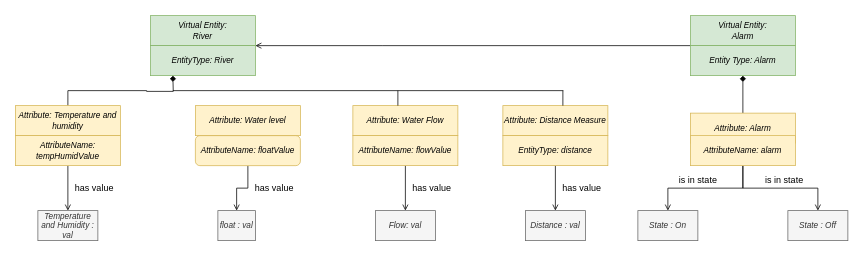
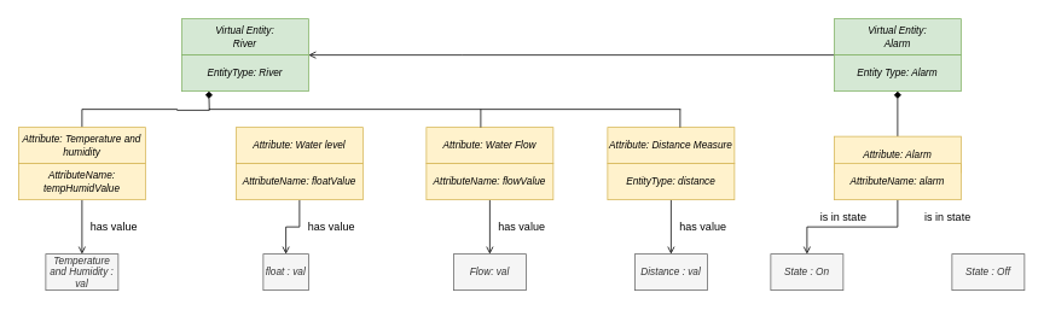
  <mxCell id="0" />
  <mxCell id="1" parent="0" />
  <mxCell id="2" value="Virtual Entity:&lt;br style=&quot;font-size: 11px&quot;&gt;River" style="rounded=0;whiteSpace=wrap;html=1;fontStyle=2;fillColor=#d5e8d4;strokeColor=#82b366;fontSize=11;" parent="1" vertex="1"><mxGeometry x="200" y="20" width="140" height="40" as="geometry" /></mxCell>
  <mxCell id="3" value="EntityType: River" style="rounded=0;whiteSpace=wrap;html=1;fontStyle=2;fillColor=#d5e8d4;strokeColor=#82b366;fontSize=11;" parent="1" vertex="1"><mxGeometry x="200" y="60" width="140" height="40" as="geometry" /></mxCell>
  <mxCell id="4" style="edgeStyle=orthogonalEdgeStyle;rounded=0;orthogonalLoop=1;jettySize=auto;html=1;exitX=0;exitY=1;exitDx=0;exitDy=0;entryX=1;entryY=1;entryDx=0;entryDy=0;endArrow=open;endFill=0;" parent="1" source="5" target="2" edge="1"><mxGeometry relative="1" as="geometry"><Array as="points"><mxPoint x="510" y="60" /><mxPoint x="510" y="60" /></Array></mxGeometry></mxCell>
  <mxCell id="5" value="Virtual Entity:&lt;br style=&quot;font-size: 11px&quot;&gt;Alarm" style="rounded=0;whiteSpace=wrap;html=1;fontStyle=2;fillColor=#d5e8d4;strokeColor=#82b366;fontSize=11;" parent="1" vertex="1"><mxGeometry x="920" y="20" width="140" height="40" as="geometry" /></mxCell>
  <mxCell id="6" value="Entity Type: Alarm" style="rounded=0;whiteSpace=wrap;html=1;fontStyle=2;fillColor=#d5e8d4;strokeColor=#82b366;fontSize=11;" parent="1" vertex="1"><mxGeometry x="920" y="60" width="140" height="40" as="geometry" /></mxCell>
  <mxCell id="7" value="Attribute: Water Flow" style="rounded=0;whiteSpace=wrap;html=1;fontStyle=2;fillColor=#fff2cc;strokeColor=#d6b656;fontSize=11;" parent="1" vertex="1"><mxGeometry x="470" y="140" width="140" height="40" as="geometry" /></mxCell>
  <mxCell id="8" style="edgeStyle=orthogonalEdgeStyle;rounded=0;orthogonalLoop=1;jettySize=auto;html=1;exitX=0.5;exitY=1;exitDx=0;exitDy=0;entryX=0.5;entryY=0;entryDx=0;entryDy=0;endArrow=open;endFill=0;" parent="1" source="9" target="24" edge="1"><mxGeometry relative="1" as="geometry" /></mxCell>
  <mxCell id="9" value="AttributeName: flowValue" style="rounded=0;whiteSpace=wrap;html=1;fontStyle=2;fillColor=#fff2cc;strokeColor=#d6b656;fontSize=11;" parent="1" vertex="1"><mxGeometry x="470" y="180" width="140" height="40" as="geometry" /></mxCell>
  <mxCell id="10" style="edgeStyle=orthogonalEdgeStyle;rounded=0;orthogonalLoop=1;jettySize=auto;html=1;exitX=0.5;exitY=0;exitDx=0;exitDy=0;entryX=0.5;entryY=1;entryDx=0;entryDy=0;endArrow=diamond;endFill=1;" parent="1" source="11" edge="1"><mxGeometry relative="1" as="geometry"><mxPoint x="230" y="100" as="targetPoint" /></mxGeometry></mxCell>
  <mxCell id="11" value="Attribute: Temperature and humidity" style="rounded=0;whiteSpace=wrap;html=1;fontStyle=2;fillColor=#fff2cc;strokeColor=#d6b656;fontSize=11;" parent="1" vertex="1"><mxGeometry x="20" y="140" width="140" height="40" as="geometry" /></mxCell>
  <mxCell id="12" style="edgeStyle=orthogonalEdgeStyle;rounded=0;orthogonalLoop=1;jettySize=auto;html=1;exitX=0.5;exitY=1;exitDx=0;exitDy=0;entryX=0.5;entryY=0;entryDx=0;entryDy=0;endArrow=open;endFill=0;" parent="1" source="13" target="22" edge="1"><mxGeometry relative="1" as="geometry" /></mxCell>
  <mxCell id="13" value="AttributeName: tempHumidValue" style="rounded=0;whiteSpace=wrap;html=1;fontStyle=2;fillColor=#fff2cc;strokeColor=#d6b656;fontSize=11;" parent="1" vertex="1"><mxGeometry x="20" y="180" width="140" height="40" as="geometry" /></mxCell>
  <mxCell id="14" value="Attribute: Water level" style="rounded=0;whiteSpace=wrap;html=1;fontStyle=2;fillColor=#fff2cc;strokeColor=#d6b656;fontSize=11;" parent="1" vertex="1"><mxGeometry x="260" y="140" width="140" height="40" as="geometry" /></mxCell>
  <mxCell id="15" style="edgeStyle=orthogonalEdgeStyle;rounded=0;orthogonalLoop=1;jettySize=auto;html=1;exitX=0.5;exitY=1;exitDx=0;exitDy=0;entryX=0.5;entryY=0;entryDx=0;entryDy=0;endArrow=open;endFill=0;" parent="1" source="16" target="23" edge="1"><mxGeometry relative="1" as="geometry" /></mxCell>
- <mxCell id="16" value="AttributeName: floatValue" style="whiteSpace=wrap;html=1;fontStyle=2;fillColor=#fff2cc;strokeColor=#d6b656;fontSize=11;rounded=1;" parent="1" vertex="1"><mxGeometry x="260" y="180" width="140" height="40" as="geometry" /></mxCell>
+ <mxCell id="16" value="AttributeName: floatValue" style="rounded=0;whiteSpace=wrap;html=1;fontStyle=2;fillColor=#fff2cc;strokeColor=#d6b656;fontSize=11;" parent="1" vertex="1"><mxGeometry x="260" y="180" width="140" height="40" as="geometry" /></mxCell>
  <mxCell id="17" style="edgeStyle=orthogonalEdgeStyle;rounded=0;orthogonalLoop=1;jettySize=auto;html=1;exitX=0.5;exitY=0;exitDx=0;exitDy=0;endArrow=diamond;endFill=1;entryX=0.5;entryY=1;entryDx=0;entryDy=0;" parent="1" source="18" edge="1" target="6"><mxGeometry relative="1" as="geometry"><mxPoint x="990" y="100" as="targetPoint" /></mxGeometry></mxCell>
  <mxCell id="18" value="Attribute: Alarm" style="rounded=0;whiteSpace=wrap;html=1;fontStyle=2;fillColor=#fff2cc;strokeColor=#d6b656;fontSize=11;" parent="1" vertex="1"><mxGeometry x="920" y="150" width="140" height="40" as="geometry" /></mxCell>
  <mxCell id="19" style="edgeStyle=orthogonalEdgeStyle;rounded=0;orthogonalLoop=1;jettySize=auto;html=1;exitX=0.5;exitY=1;exitDx=0;exitDy=0;entryX=0.5;entryY=0;entryDx=0;entryDy=0;endArrow=open;endFill=0;" parent="1" source="21" target="25" edge="1"><mxGeometry relative="1" as="geometry" /></mxCell>
- <mxCell id="20" style="edgeStyle=orthogonalEdgeStyle;rounded=0;orthogonalLoop=1;jettySize=auto;html=1;exitX=0.5;exitY=1;exitDx=0;exitDy=0;entryX=0.5;entryY=0;entryDx=0;entryDy=0;endArrow=open;endFill=0;" parent="1" source="21" target="26" edge="1"><mxGeometry relative="1" as="geometry" /></mxCell>
  <mxCell id="21" value="AttributeName: alarm" style="rounded=0;whiteSpace=wrap;html=1;fontStyle=2;fillColor=#fff2cc;strokeColor=#d6b656;fontSize=11;" parent="1" vertex="1"><mxGeometry x="920" y="180" width="140" height="40" as="geometry" /></mxCell>
  <mxCell id="22" value="Temperature and Humidity : val" style="rounded=0;whiteSpace=wrap;html=1;fontStyle=2;fillColor=#f5f5f5;strokeColor=#666666;fontColor=#333333;fontSize=11;" parent="1" vertex="1"><mxGeometry x="50" y="280" width="80" height="40" as="geometry" /></mxCell>
  <mxCell id="23" value="float : val" style="rounded=0;whiteSpace=wrap;html=1;fontStyle=2;fillColor=#f5f5f5;strokeColor=#666666;fontColor=#333333;fontSize=11;" parent="1" vertex="1"><mxGeometry x="290" y="280" width="50" height="40" as="geometry" /></mxCell>
  <mxCell id="24" value="Flow: val" style="rounded=0;whiteSpace=wrap;html=1;fontStyle=2;fillColor=#f5f5f5;strokeColor=#666666;fontColor=#333333;fontSize=11;" parent="1" vertex="1"><mxGeometry x="500" y="280" width="80" height="40" as="geometry" /></mxCell>
  <mxCell id="25" value="State : On" style="rounded=0;whiteSpace=wrap;html=1;fontStyle=2;fillColor=#f5f5f5;strokeColor=#666666;fontColor=#333333;fontSize=11;" parent="1" vertex="1"><mxGeometry x="850" y="280" width="80" height="40" as="geometry" /></mxCell>
  <mxCell id="26" value="State : Off" style="rounded=0;whiteSpace=wrap;html=1;fontStyle=2;fillColor=#f5f5f5;strokeColor=#666666;fontColor=#333333;fontSize=11;" parent="1" vertex="1"><mxGeometry x="1050" y="280" width="80" height="40" as="geometry" /></mxCell>
  <mxCell id="27" value="Attribute: Distance Measure" style="rounded=0;whiteSpace=wrap;html=1;fontStyle=2;fillColor=#fff2cc;strokeColor=#d6b656;fontSize=11;" vertex="1" parent="1"><mxGeometry x="670" y="140" width="140" height="40" as="geometry" /></mxCell>
  <mxCell id="28" style="edgeStyle=orthogonalEdgeStyle;rounded=0;orthogonalLoop=1;jettySize=auto;html=1;exitX=0.5;exitY=1;exitDx=0;exitDy=0;entryX=0.5;entryY=0;entryDx=0;entryDy=0;endArrow=open;endFill=0;" edge="1" source="29" target="30" parent="1"><mxGeometry relative="1" as="geometry" /></mxCell>
  <mxCell id="29" value="EntityType: distance" style="rounded=0;whiteSpace=wrap;html=1;fontStyle=2;fillColor=#fff2cc;strokeColor=#d6b656;fontSize=11;" vertex="1" parent="1"><mxGeometry x="670" y="180" width="140" height="40" as="geometry" /></mxCell>
  <mxCell id="30" value="Distance : val" style="rounded=0;whiteSpace=wrap;html=1;fontStyle=2;fillColor=#f5f5f5;strokeColor=#666666;fontColor=#333333;fontSize=11;" vertex="1" parent="1"><mxGeometry x="700" y="280" width="80" height="40" as="geometry" /></mxCell>
  <mxCell id="31" value="" style="endArrow=none;html=1;" edge="1" parent="1"><mxGeometry width="50" height="50" relative="1" as="geometry"><mxPoint x="230" y="120" as="sourcePoint" /><mxPoint x="750.667" y="120" as="targetPoint" /></mxGeometry></mxCell>
  <mxCell id="32" value="" style="endArrow=none;html=1;" edge="1" parent="1"><mxGeometry width="50" height="50" relative="1" as="geometry"><mxPoint x="530" y="140" as="sourcePoint" /><mxPoint x="530" y="120" as="targetPoint" /></mxGeometry></mxCell>
  <mxCell id="33" value="" style="endArrow=none;html=1;" edge="1" parent="1"><mxGeometry width="50" height="50" relative="1" as="geometry"><mxPoint x="750" y="140" as="sourcePoint" /><mxPoint x="750" y="120" as="targetPoint" /></mxGeometry></mxCell>
  <mxCell id="34" value="has value" style="text;html=1;align=center;verticalAlign=middle;resizable=0;points=[];autosize=1;" vertex="1" parent="1"><mxGeometry x="90" y="240" width="70" height="20" as="geometry" /></mxCell>
  <mxCell id="35" value="has value" style="text;html=1;align=center;verticalAlign=middle;resizable=0;points=[];autosize=1;" vertex="1" parent="1"><mxGeometry x="330" y="240" width="70" height="20" as="geometry" /></mxCell>
  <mxCell id="36" value="has value" style="text;html=1;align=center;verticalAlign=middle;resizable=0;points=[];autosize=1;" vertex="1" parent="1"><mxGeometry x="540" y="240" width="70" height="20" as="geometry" /></mxCell>
  <mxCell id="37" value="has value" style="text;html=1;align=center;verticalAlign=middle;resizable=0;points=[];autosize=1;" vertex="1" parent="1"><mxGeometry x="740" y="240" width="70" height="20" as="geometry" /></mxCell>
  <mxCell id="38" value="is in state" style="text;html=1;align=center;verticalAlign=middle;resizable=0;points=[];autosize=1;" vertex="1" parent="1"><mxGeometry x="895" y="230" width="70" height="20" as="geometry" /></mxCell>
  <mxCell id="39" value="is in state" style="text;html=1;align=center;verticalAlign=middle;resizable=0;points=[];autosize=1;" vertex="1" parent="1"><mxGeometry x="1010" y="230" width="70" height="20" as="geometry" /></mxCell>
